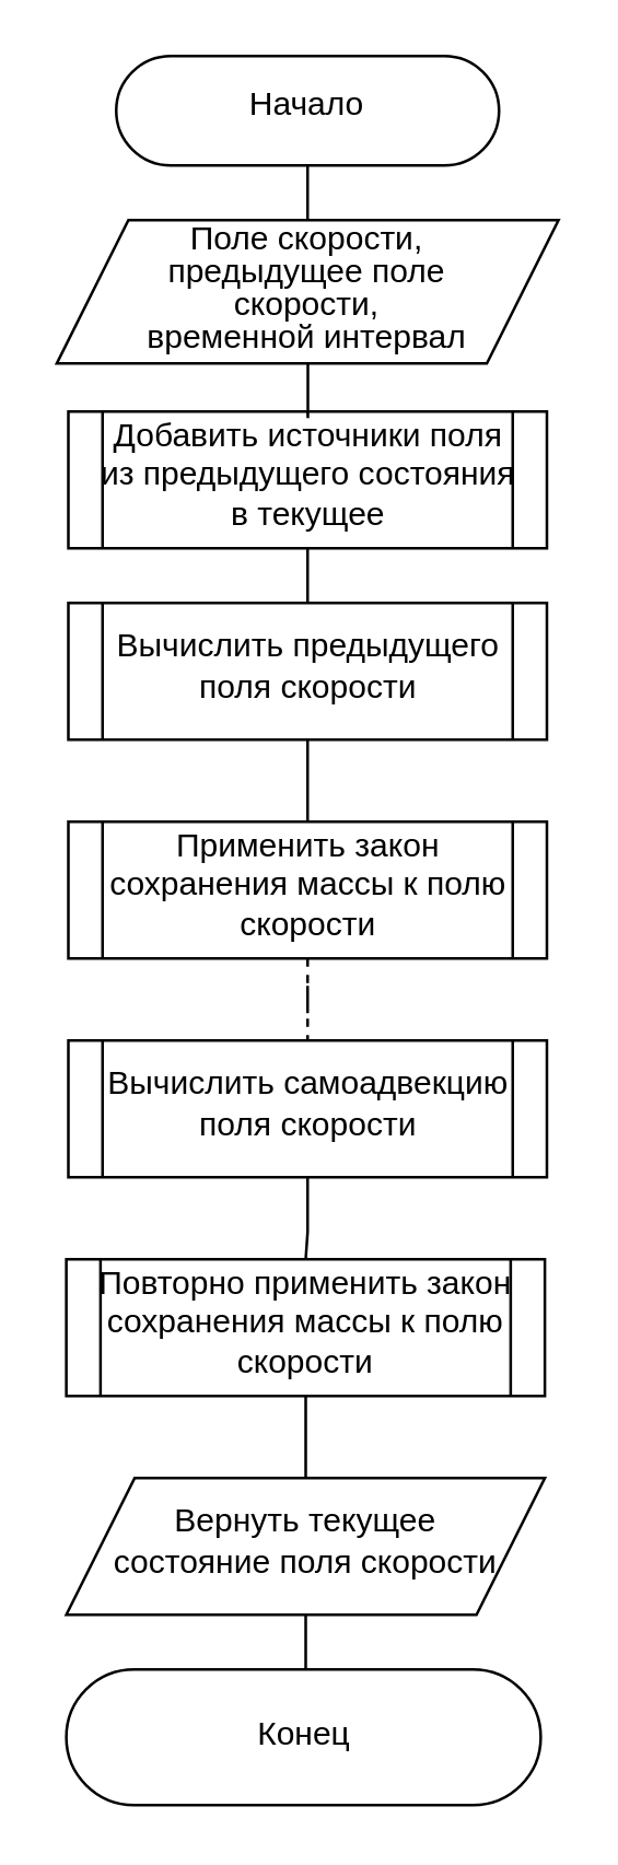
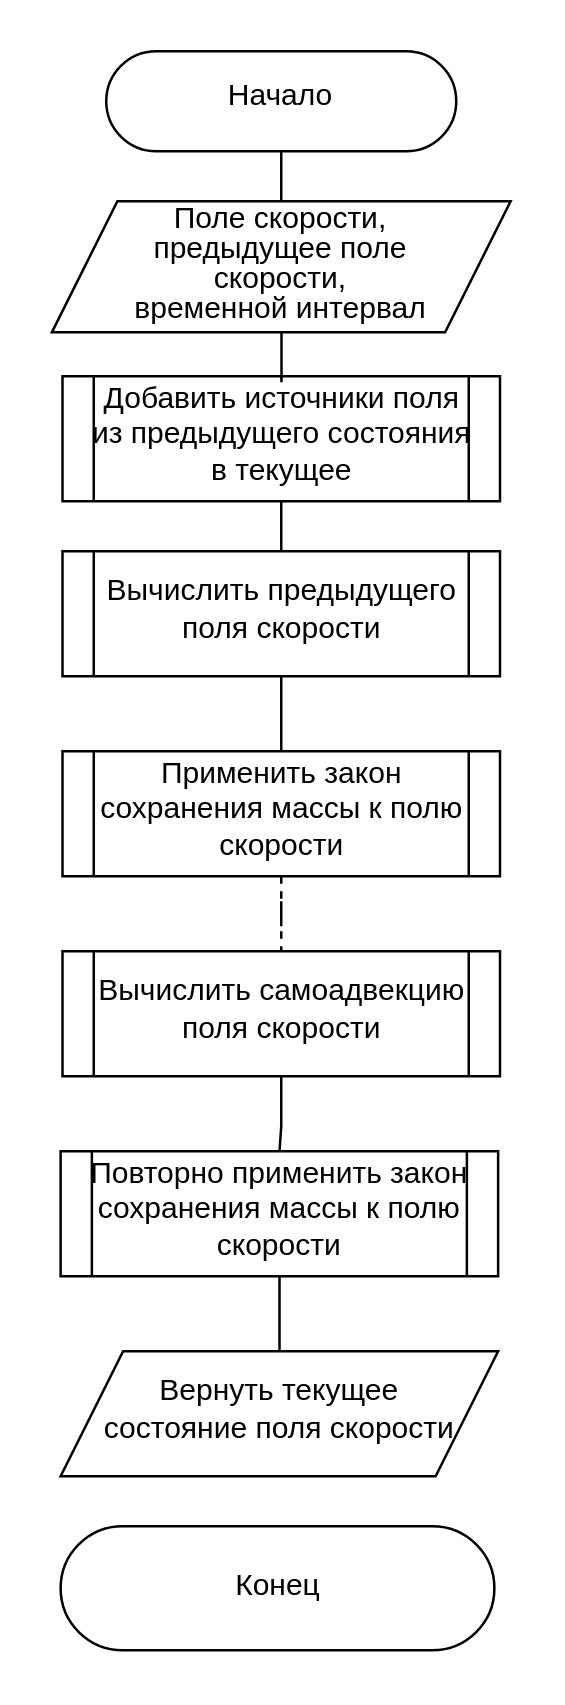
  <mxCell id="0" />
  <mxCell id="1" parent="0" />
  <mxCell id="2" value="" style="edgeStyle=orthogonalEdgeStyle;rounded=0;orthogonalLoop=1;jettySize=auto;html=1;endArrow=none;endFill=0;fontFamily=Helvetica;fontSize=12;" parent="1" source="3" target="5" edge="1"><mxGeometry relative="1" as="geometry" /></mxCell>
  <mxCell id="3" value="Начало" style="shape=stencil(vZXxboMgEMafhj9dUNwDLG57j9NelRTBIKv27YegWdHq1s3OmJD7Dn/3nZyRsKytoEGSUAk1EvZKkiTHkku7WrHySkp92PkwnmJoGyyMF8+gOeQCfaY1Wp2w4wczIrisUHMzZNkboS92z3CzrFBSWghXsg0yV3kLAy7ts7T3sLH8JYgay6/RoB5NepUk7z/HPj0/Bhw/yG+Indzv7nc/cOg4ftTB7QaOf49lmVXWhptlORSnUqsPebhp5siFKJRQ2oZ+dbVIwuh4bTfTwPDhLRJTulZn/OpydizpJntCgC5WCWOkZ1l9CWMBusTIgqKjgDJ4m22H2CzlPoKet5FWBoaXGlTbtiu4vOo4vm34jo7nhPQPPdN/6fmuU3bTuxgip65Mrp1ZpfGbkfa/hY2qqxtc6UUFp/o/mBM+AQ==);whiteSpace=wrap;html=1;aspect=fixed;fontFamily=Helvetica;fontSize=12;spacingBottom=4;" parent="1" vertex="1"><mxGeometry x="42" y="20" width="140" height="40" as="geometry" /></mxCell>
  <mxCell id="4" value="" style="edgeStyle=orthogonalEdgeStyle;rounded=0;orthogonalLoop=1;jettySize=auto;html=1;entryX=0.5;entryY=0;entryDx=0;entryDy=0;endArrow=none;endFill=0;fontFamily=Helvetica;fontSize=12;" parent="1" source="5" target="7" edge="1"><mxGeometry relative="1" as="geometry"><mxPoint x="112" y="150" as="targetPoint" /></mxGeometry></mxCell>
  <mxCell id="5" value="&lt;p style=&quot;line-height: 1; font-size: 12px;&quot;&gt;Поле скорости, &lt;br style=&quot;font-size: 12px;&quot;&gt;предыдущее поле &lt;br&gt;скорости, &lt;br&gt;временной&amp;nbsp;интервал&lt;/p&gt;" style="shape=stencil(tZRtboQgEIZPw99GYXuAxrb3mMXZShbBAN1tb78jaLvWjzZWjQmZd/CZF0ZgovAVNMh4ZqBGJp4Z5yUEoIG0KgmHLIXXFOZ9DL5BGZJ4AafgqDFlfHD2jFdVhg6hTIVOhTYrXlj2RHPaVxTSGkMQZY0fZO7yBANl6NvsI8G68p+DqCF+jQFdZzKpjL/+HfvwuA8438nvENu739zvduCh43yvxm0GztdjRUHK3M8tiiPI85uz76acNHNSWkurraMwjbEW4yLrnuXFNNAevFGiT9f2gt+rnD5P0+ieoJW5I3zdCP9A/HBxWMFYQ5DaelzYSdJHmxnVmQ5S76zDX1qbrseFqrMTYulRhaimizwKNw==);whiteSpace=wrap;html=1;aspect=fixed;fontFamily=Helvetica;fontSize=12;spacingBottom=4;" parent="1" vertex="1"><mxGeometry x="20.25" y="80" width="183.5" height="52.43" as="geometry" /></mxCell>
  <mxCell id="6" value="" style="edgeStyle=orthogonalEdgeStyle;rounded=0;orthogonalLoop=1;jettySize=auto;html=1;endArrow=none;endFill=0;fontFamily=Helvetica;fontSize=12;" parent="1" source="7" target="9" edge="1"><mxGeometry relative="1" as="geometry" /></mxCell>
  <mxCell id="7" value="Добавить источники поля из предыдущего состояния в текущее" style="shape=stencil(tVVRboQgED0Nvw1Ce4DGtvdg2Wkli0CA7ra37wiSrFHcdqvGxMx78uYN4yDhbeiEA8KoET0Q/kIYcx6ctxJCwACZLsOPNIeXHDYlFsGBjBk8C6/EQUNmQvT2BBd1jKOEMh14FQeWvxL6jO8MN2+lNQZFlDVhwlzxKCaUwbX0K4uN6b8nkUP9HiL40WRGCXv7vezD0z7CzU5+p7LF/eZ+txOeOm72atxmws39srxFpPZx8/Yg5OnD209zXDTzrrSWVluPYX6mXIRxOl7rxTgxDN6MKLQfxnZ9nG6Mfi0x4rPcCa0UjKVaDzd2Ip8m95fb2zNcNXWx3mXpoqCVqSus70nFBP+/C/4XG8utKVx1h9OyWYsSmn8fCfgB);whiteSpace=wrap;html=1;aspect=fixed;fontFamily=Helvetica;fontSize=12;spacingBottom=4;rounded=0;shadow=0;sketch=0;spacingLeft=10;spacingRight=10;" parent="1" vertex="1"><mxGeometry x="24.5" y="150" width="175" height="50" as="geometry" /></mxCell>
  <mxCell id="8" value="" style="edgeStyle=orthogonalEdgeStyle;rounded=0;orthogonalLoop=1;jettySize=auto;html=1;endArrow=none;endFill=0;fontSize=12;" parent="1" source="9" target="16" edge="1"><mxGeometry relative="1" as="geometry" /></mxCell>
  <mxCell id="9" value="Вычислить предыдущего поля скорости" style="shape=stencil(tVVRboQgED0Nvw1Ce4DGtvdg2Wkli0CA7ra37wiSrFHcdqvGxMx78uYN4yDhbeiEA8KoET0Q/kIYcx6ctxJCwACZLsOPNIeXHDYlFsGBjBk8C6/EQUNmQvT2BBd1jKOEMh14FQeWvxL6jO8MN2+lNQZFlDVhwlzxKCaUwbX0K4uN6b8nkUP9HiL40WRGCXv7vezD0z7CzU5+p7LF/eZ+txOeOm72atxmws39srxFpPZx8/Yg5OnD209zXDTzrrSWVluPYX6mXIRxOl7rxTgxDN6MKLQfxnZ9nG6Mfi0x4rPcCa0UjKVaDzd2Ip8m95fb2zNcNXWx3mXpoqCVqSus70nFBP+/C/4XG8utKVx1h9OyWYsSmn8fCfgB);whiteSpace=wrap;html=1;aspect=fixed;fontFamily=Helvetica;fontSize=12;spacingBottom=4;rounded=0;shadow=0;sketch=0;spacingLeft=10;spacingRight=10;" parent="1" vertex="1"><mxGeometry x="24.5" y="220" width="175" height="50" as="geometry" /></mxCell>
  <mxCell id="10" value="" style="edgeStyle=orthogonalEdgeStyle;rounded=0;orthogonalLoop=1;jettySize=auto;html=1;endArrow=none;endFill=0;fontSize=12;" parent="1" source="11" target="18" edge="1"><mxGeometry relative="1" as="geometry" /></mxCell>
  <mxCell id="11" value="Вычислить самоадвекцию поля скорости" style="shape=stencil(tVVRboQgED0Nvw1Ce4DGtvdg2Wkli0CA7ra37wiSrFHcdqvGxMx78uYN4yDhbeiEA8KoET0Q/kIYcx6ctxJCwACZLsOPNIeXHDYlFsGBjBk8C6/EQUNmQvT2BBd1jKOEMh14FQeWvxL6jO8MN2+lNQZFlDVhwlzxKCaUwbX0K4uN6b8nkUP9HiL40WRGCXv7vezD0z7CzU5+p7LF/eZ+txOeOm72atxmws39srxFpPZx8/Yg5OnD209zXDTzrrSWVluPYX6mXIRxOl7rxTgxDN6MKLQfxnZ9nG6Mfi0x4rPcCa0UjKVaDzd2Ip8m95fb2zNcNXWx3mXpoqCVqSus70nFBP+/C/4XG8utKVx1h9OyWYsSmn8fCfgB);whiteSpace=wrap;html=1;aspect=fixed;fontFamily=Helvetica;fontSize=12;spacingBottom=4;rounded=0;shadow=0;sketch=0;spacingLeft=10;spacingRight=10;" parent="1" vertex="1"><mxGeometry x="24.5" y="380" width="175" height="50" as="geometry" /></mxCell>
  <mxCell id="12" value="&lt;p style=&quot;line-height: 1; font-size: 12px;&quot;&gt;Конец&lt;/p&gt;" style="shape=stencil(vZVhboMwDIVPk59MgbADTGy7h0tdiBoSFLJCb7+QgNZAYesGQwj07PD5mRhBWNaUUCNJqIQKCXslSYLyaK82VHqdUi9bL+NRQ1NjbnzwAprDQaDPNEarM7b8aAYElyVqbvoseyP0xa7pT5blSkoL4Uo2QeYmb2HApX2Wdh42lL8Gqrb8Cg3qwaSPkuT959in533A8U5+Q+zofnO/24FDx/FeG7cZOP49lmU2sjTcLDtAfi60+rBf2j0zJy5EroTSVvq7q0USRodjvZka+g9vlhjTlbrgV5eTbUlX2SMCdL5IGJSeZPU11AJ0gZEFRScBRfA2mxaxnoe7CDreRFoZ6F9qUG3druDypuP4vuEHOp4S0j/0TP+l54d22U3vbIhcdGFy7cwqjd+MtP8trFRdXOBKzyq4qP9/ucAn);whiteSpace=wrap;html=1;aspect=fixed;fontFamily=Helvetica;fontSize=12;spacingBottom=4;" parent="1" vertex="1"><mxGeometry x="23.75" y="610" width="173.5" height="49.57" as="geometry" /></mxCell>
- <mxCell id="13" value="" style="edgeStyle=orthogonalEdgeStyle;rounded=0;orthogonalLoop=1;jettySize=auto;html=1;endArrow=none;endFill=0;fontFamily=Helvetica;fontSize=12;" parent="1" source="14" target="12" edge="1"><mxGeometry relative="1" as="geometry" /></mxCell>
  <mxCell id="14" value="&lt;font style=&quot;font-size: 12px;&quot;&gt;Вернуть текущее &lt;br&gt;состояние поля скорости&lt;/font&gt;" style="shape=stencil(tZRtboQgEIZPw99GYXuAxrb3mMXZShbBAN1tb78jaLvWjzZWjQmZd/CZF0ZgovAVNMh4ZqBGJp4Z5yUEoIG0KgmHLIXXFOZ9DL5BGZJ4AafgqDFlfHD2jFdVhg6hTIVOhTYrXlj2RHPaVxTSGkMQZY0fZO7yBANl6NvsI8G68p+DqCF+jQFdZzKpjL/+HfvwuA8438nvENu739zvduCh43yvxm0GztdjRUHK3M8tiiPI85uz76acNHNSWkurraMwjbEW4yLrnuXFNNAevFGiT9f2gt+rnD5P0+ieoJW5I3zdCP9A/HBxWMFYQ5DaelzYSdJHmxnVmQ5S76zDX1qbrseFqrMTYulRhaimizwKNw==);whiteSpace=wrap;html=1;aspect=fixed;fontFamily=Helvetica;fontSize=12;spacingBottom=4;" parent="1" vertex="1"><mxGeometry x="23.75" y="540" width="175" height="50" as="geometry" /></mxCell>
  <mxCell id="15" value="" style="edgeStyle=orthogonalEdgeStyle;rounded=0;orthogonalLoop=1;jettySize=auto;html=1;endArrow=none;endFill=0;fontSize=12;dashed=1;" parent="1" source="16" target="11" edge="1"><mxGeometry relative="1" as="geometry" /></mxCell>
  <mxCell id="16" value="&lt;font style=&quot;font-size: 12px;&quot;&gt;Применить закон сохранения массы к полю скорости&lt;/font&gt;" style="shape=stencil(tVVRboQgED0Nvw1Ce4DGtvdg2Wkli0CA7ra37wiSrFHcdqvGxMx78uYN4yDhbeiEA8KoET0Q/kIYcx6ctxJCwACZLsOPNIeXHDYlFsGBjBk8C6/EQUNmQvT2BBd1jKOEMh14FQeWvxL6jO8MN2+lNQZFlDVhwlzxKCaUwbX0K4uN6b8nkUP9HiL40WRGCXv7vezD0z7CzU5+p7LF/eZ+txOeOm72atxmws39srxFpPZx8/Yg5OnD209zXDTzrrSWVluPYX6mXIRxOl7rxTgxDN6MKLQfxnZ9nG6Mfi0x4rPcCa0UjKVaDzd2Ip8m95fb2zNcNXWx3mXpoqCVqSus70nFBP+/C/4XG8utKVx1h9OyWYsSmn8fCfgB);whiteSpace=wrap;html=1;aspect=fixed;fontFamily=Helvetica;fontSize=12;spacingBottom=4;rounded=0;shadow=0;sketch=0;spacingLeft=10;spacingRight=10;" parent="1" vertex="1"><mxGeometry x="24.5" y="300" width="175" height="50" as="geometry" /></mxCell>
  <mxCell id="17" value="" style="edgeStyle=orthogonalEdgeStyle;rounded=0;orthogonalLoop=1;jettySize=auto;html=1;endArrow=none;endFill=0;" parent="1" source="18" target="14" edge="1"><mxGeometry relative="1" as="geometry" /></mxCell>
  <mxCell id="18" value="&lt;span style=&quot;font-family: Helvetica;&quot;&gt;Повторно применить закон сохранения массы к полю скорости&lt;/span&gt;" style="shape=stencil(tVVRboQgED0Nvw1Ce4DGtvdg2Wkli0CA7ra37wiSrFHcdqvGxMx78uYN4yDhbeiEA8KoET0Q/kIYcx6ctxJCwACZLsOPNIeXHDYlFsGBjBk8C6/EQUNmQvT2BBd1jKOEMh14FQeWvxL6jO8MN2+lNQZFlDVhwlzxKCaUwbX0K4uN6b8nkUP9HiL40WRGCXv7vezD0z7CzU5+p7LF/eZ+txOeOm72atxmws39srxFpPZx8/Yg5OnD209zXDTzrrSWVluPYX6mXIRxOl7rxTgxDN6MKLQfxnZ9nG6Mfi0x4rPcCa0UjKVaDzd2Ip8m95fb2zNcNXWx3mXpoqCVqSus70nFBP+/C/4XG8utKVx1h9OyWYsSmn8fCfgB);whiteSpace=wrap;html=1;aspect=fixed;fontFamily=Times New Roman;fontSize=12;spacingBottom=4;rounded=0;shadow=0;sketch=0;spacingLeft=10;spacingRight=10;" parent="1" vertex="1"><mxGeometry x="23.75" y="460" width="175" height="50" as="geometry" /></mxCell>
